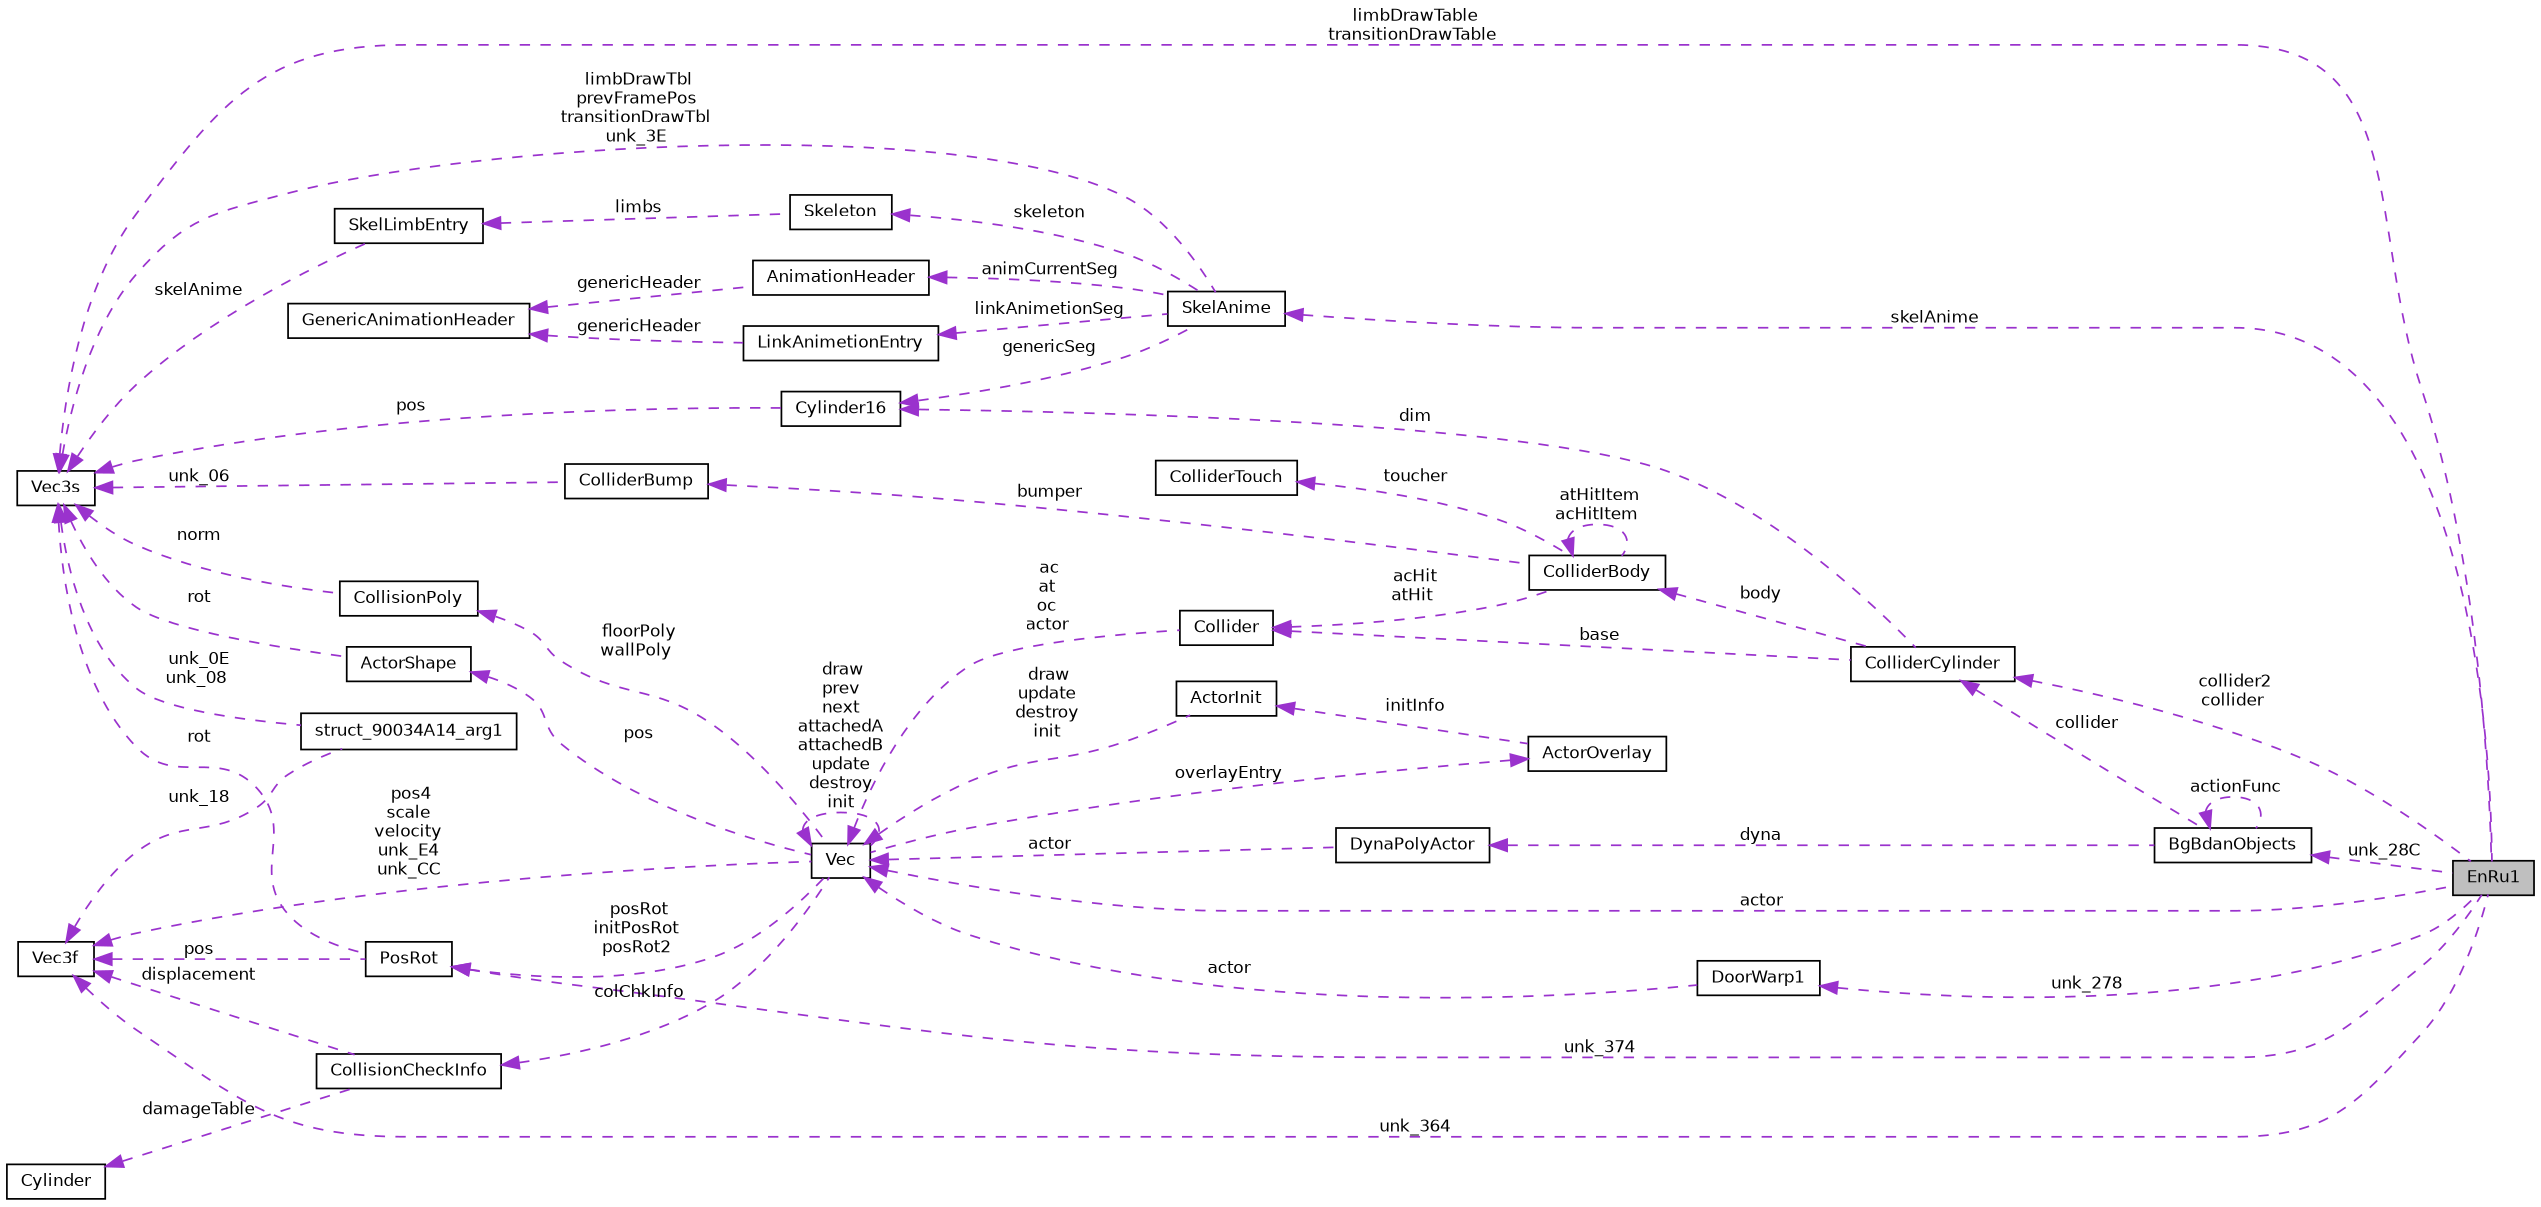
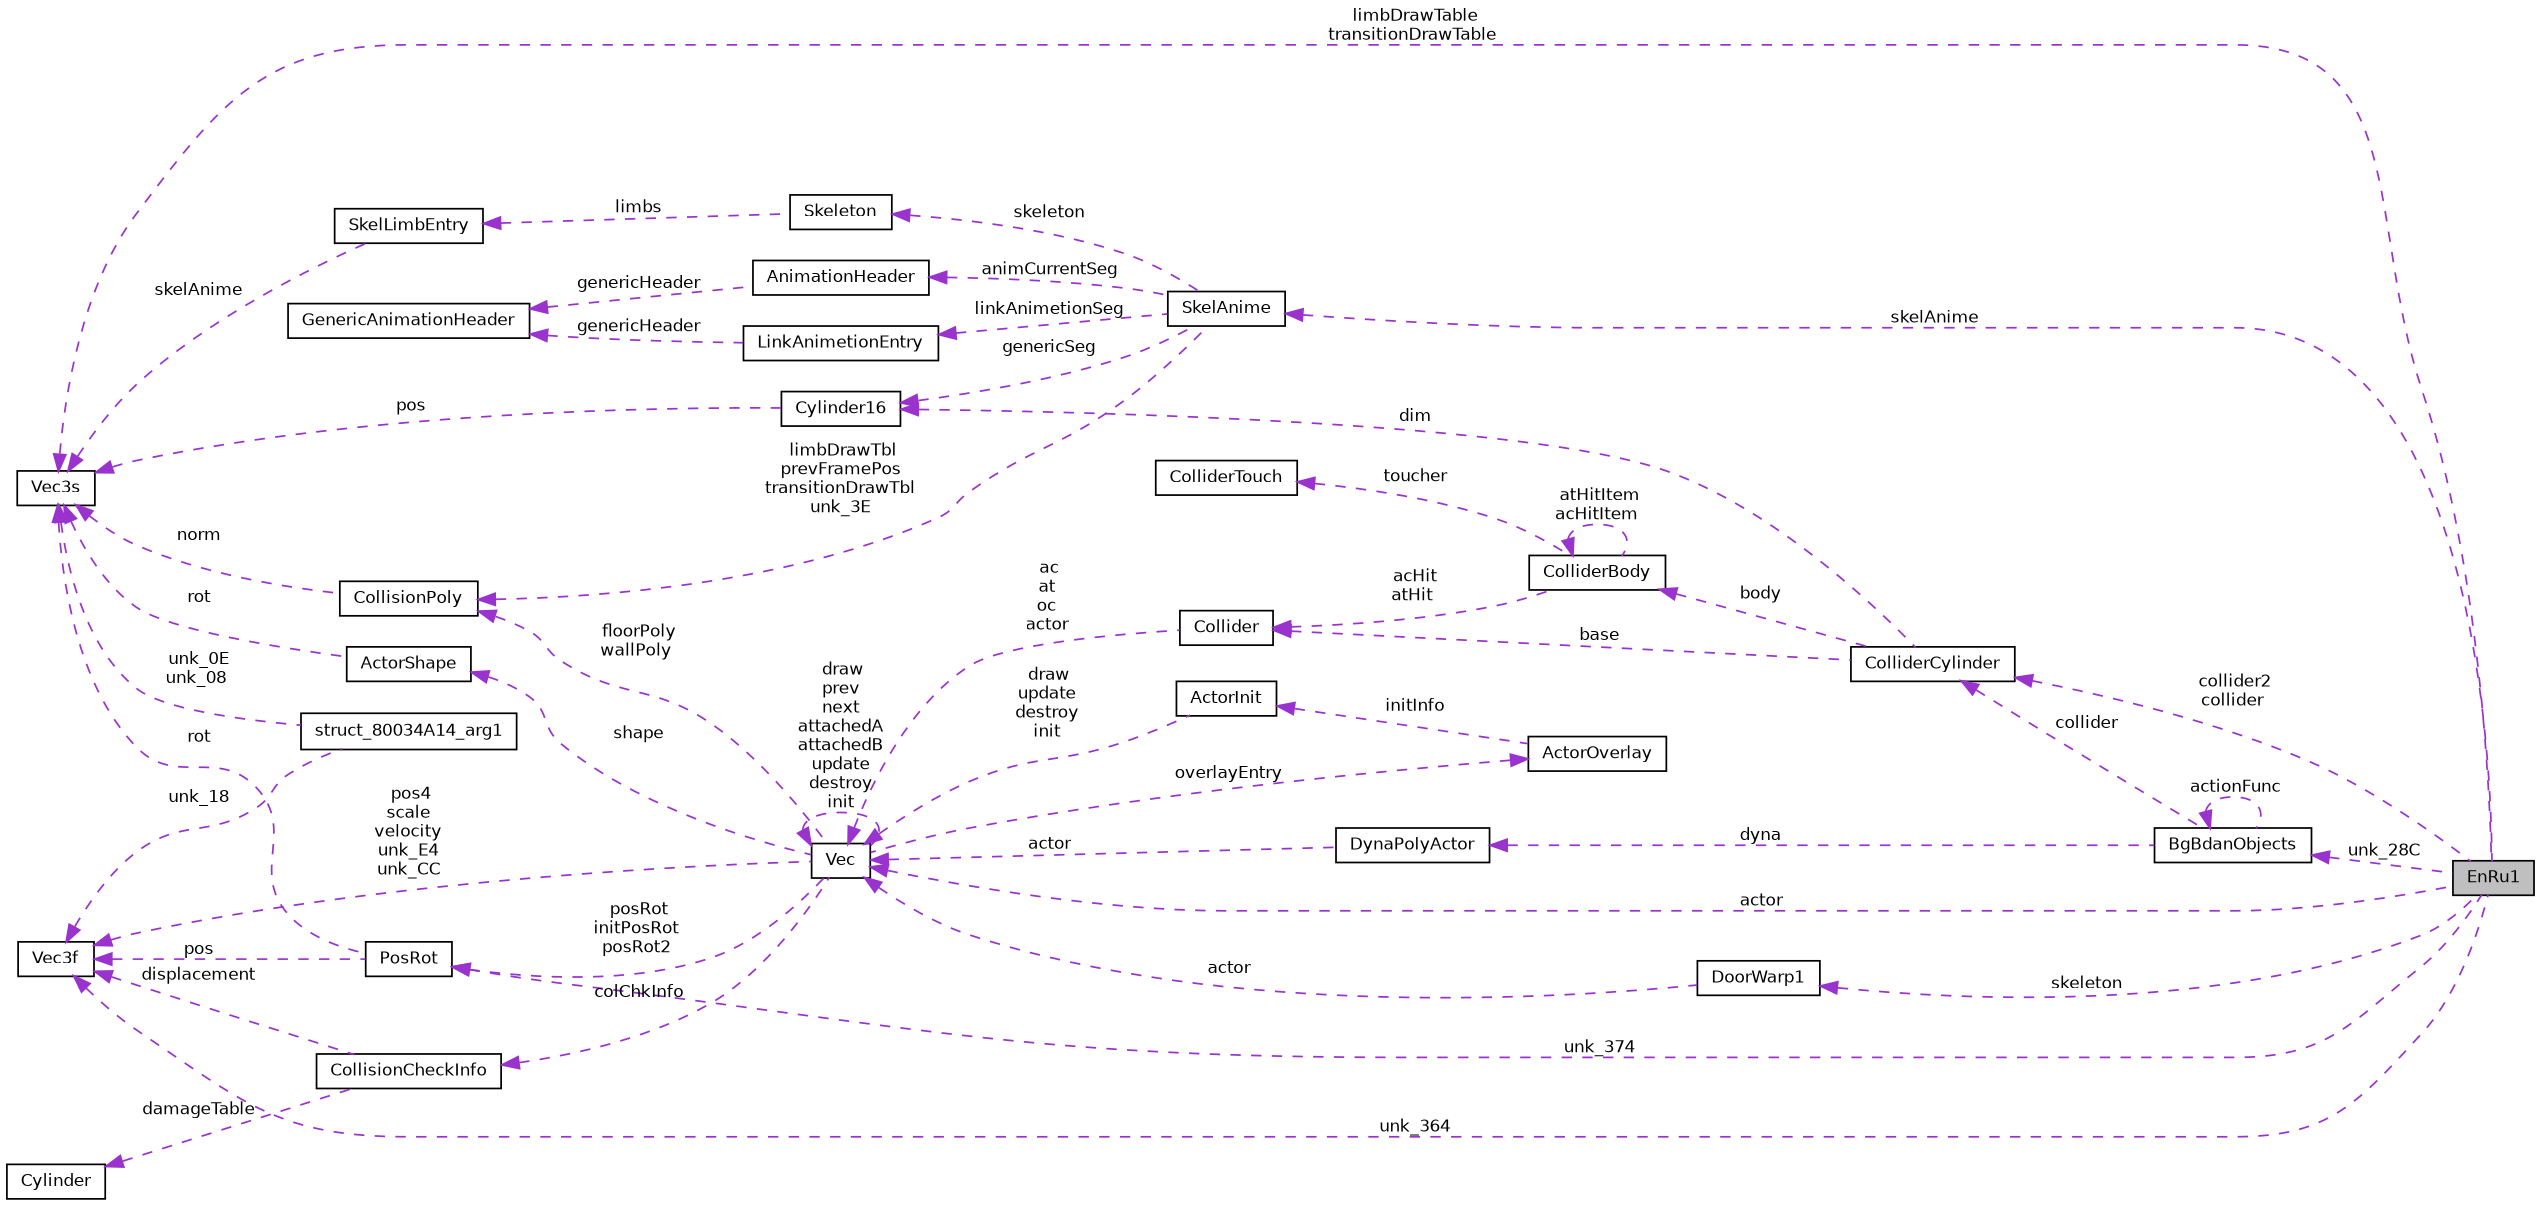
  digraph {
    rankdir=LR
    node [color=black fillcolor=white fontname=Helvetica fontsize=10 shape=record style=filled]
    edge [color=darkorchid3 dir=back fontname=Helvetica fontsize=10 labelfontname=Helvetica labelfontsize=10 style=dashed]
    n1 [fillcolor=grey75 fontcolor=black height=0.2 label=EnRu1 width=0.4]
    n2 [height=0.2 label=Vec width=0.4]
    n3 [height=0.2 label=ActorInit width=0.4]
    n4 [height=0.2 label=Collider width=0.4]
    n5 [height=0.2 label=DynaPolyActor width=0.4]
    n6 [height=0.2 label=DoorWarp1 width=0.4]
    n7 [height=0.2 label=ActorOverlay width=0.4]
    n8 [height=0.2 label=ColliderCylinder width=0.4]
    n9 [height=0.2 label=ColliderBody width=0.4]
    n10 [height=0.2 label=BgBdanObjects width=0.4]
    n11 [height=0.2 label=PosRot width=0.4]
    n12 [height=0.2 label=Vec3s width=0.4]
    n13 [height=0.2 label=ActorShape width=0.4]
    n14 [height=0.2 label=CollisionPoly width=0.4]
-   n15 [height=0.2 label=struct_90034A14_arg1 width=0.4]
+   n15 [height=0.2 label=struct_80034A14_arg1 width=0.4]
    n16 [height=0.2 label=Cylinder16 width=0.4]
-   n17 [height=0.2 label=ColliderBump width=0.4]
    n18 [height=0.2 label=SkelAnime width=0.4]
    n19 [height=0.2 label=SkelLimbEntry width=0.4]
    n20 [height=0.2 label=Skeleton width=0.4]
    n21 [height=0.2 label=Vec3f width=0.4]
    n22 [height=0.2 label=CollisionCheckInfo width=0.4]
    n23 [height=0.2 label=Cylinder width=0.4]
    n24 [height=0.2 label=ColliderTouch width=0.4]
    n25 [height=0.2 label=GenericAnimationHeader width=0.4]
    n26 [height=0.2 label=LinkAnimetionEntry width=0.4]
    n27 [height=0.2 label=AnimationHeader width=0.4]
    n2 -> n1 [label=" actor"]
    n2 -> n2 [label=" draw\nprev\nnext\nattachedA\nattachedB\nupdate\ndestroy\ninit"]
    n2 -> n3 [label=" draw\nupdate\ndestroy\ninit"]
    n2 -> n4 [label=" ac\nat\noc\nactor"]
    n2 -> n5 [label=" actor"]
    n2 -> n6 [label=" actor"]
    n3 -> n7 [label=" initInfo"]
    n4 -> n8 [label=" base"]
    n4 -> n9 [label=" acHit\natHit"]
    n5 -> n10 [label=" dyna"]
-   n6 -> n1 [label=" unk_278"]
+   n6 -> n1 [label=" skeleton"]
    n7 -> n2 [label=" overlayEntry"]
    n8 -> n1 [label=" collider2\ncollider"]
    n8 -> n10 [label=" collider"]
    n9 -> n8 [label=" body"]
    n9 -> n9 [label=" atHitItem\nacHitItem"]
    n10 -> n1 [label=" unk_28C"]
    n10 -> n10 [label=" actionFunc"]
    n11 -> n1 [label=" unk_374"]
    n11 -> n2 [label=" posRot\ninitPosRot\nposRot2"]
    n12 -> n1 [label=" limbDrawTable\ntransitionDrawTable"]
    n12 -> n11 [label=" rot"]
    n12 -> n13 [label=" rot"]
    n12 -> n14 [label=" norm"]
    n12 -> n15 [label=" unk_0E\nunk_08"]
    n12 -> n16 [label=" pos"]
-   n12 -> n17 [label=" unk_06"]
-   n12 -> n18 [label=" limbDrawTbl\nprevFramePos\ntransitionDrawTbl\nunk_3E"]
+   n14 -> n18 [label=" limbDrawTbl\nprevFramePos\ntransitionDrawTbl\nunk_3E"]
    n12 -> n19 [label=" skelAnime"]
-   n13 -> n2 [label=" pos"]
+   n13 -> n2 [label=" shape"]
    n14 -> n2 [label=" floorPoly\nwallPoly"]
    n16 -> n8 [label=" dim"]
    n16 -> n18 [label=" genericSeg"]
-   n17 -> n9 [label=" bumper"]
    n18 -> n1 [label=" skelAnime"]
    n19 -> n20 [label=" limbs"]
    n20 -> n18 [label=" skeleton"]
    n21 -> n1 [label=" unk_364"]
    n21 -> n2 [label=" pos4\nscale\nvelocity\nunk_E4\nunk_CC"]
    n21 -> n11 [label=" pos"]
    n21 -> n15 [label=" unk_18"]
    n21 -> n22 [label=" displacement"]
    n22 -> n2 [label=" colChkInfo"]
    n23 -> n22 [label=" damageTable"]
    n24 -> n9 [label=" toucher"]
    n25 -> n26 [label=" genericHeader"]
    n25 -> n27 [label=" genericHeader"]
    n26 -> n18 [label=" linkAnimetionSeg"]
    n27 -> n18 [label=" animCurrentSeg"]
  }
